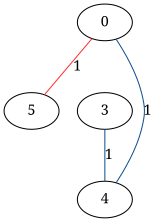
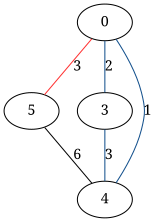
  graph {
    fontname="Noto Serif"
    node [fontname="Noto Serif"]
    edge [color=dodgerblue4 fontname="Noto Serif"]
    n1 [label=5]
    0
    3
    4
-   0 -- n1 [color=firebrick1 index=0 label=1]
+   n1 -- 4 [color=gray0 index=6 label=6]
+   0 -- n1 [color=firebrick1 index=0 label=3]
+   0 -- 3 [index=3 label=2]
    0 -- 4 [index=4 label=1]
-   3 -- 4 [index=5 label=1]
+   3 -- 4 [index=5 label=3]
  }
